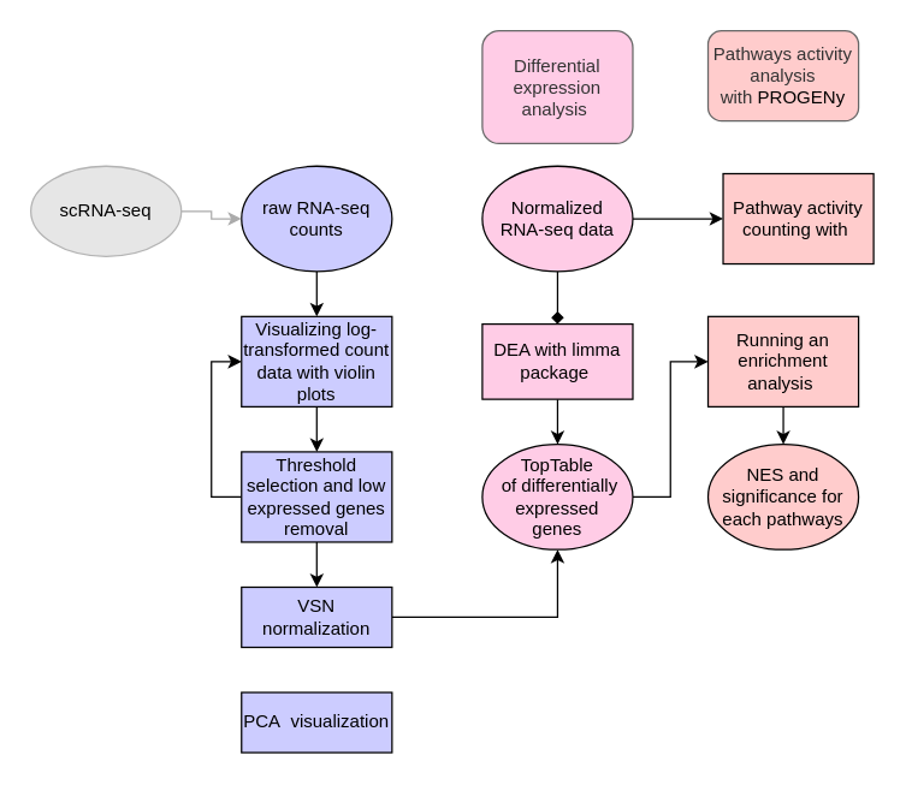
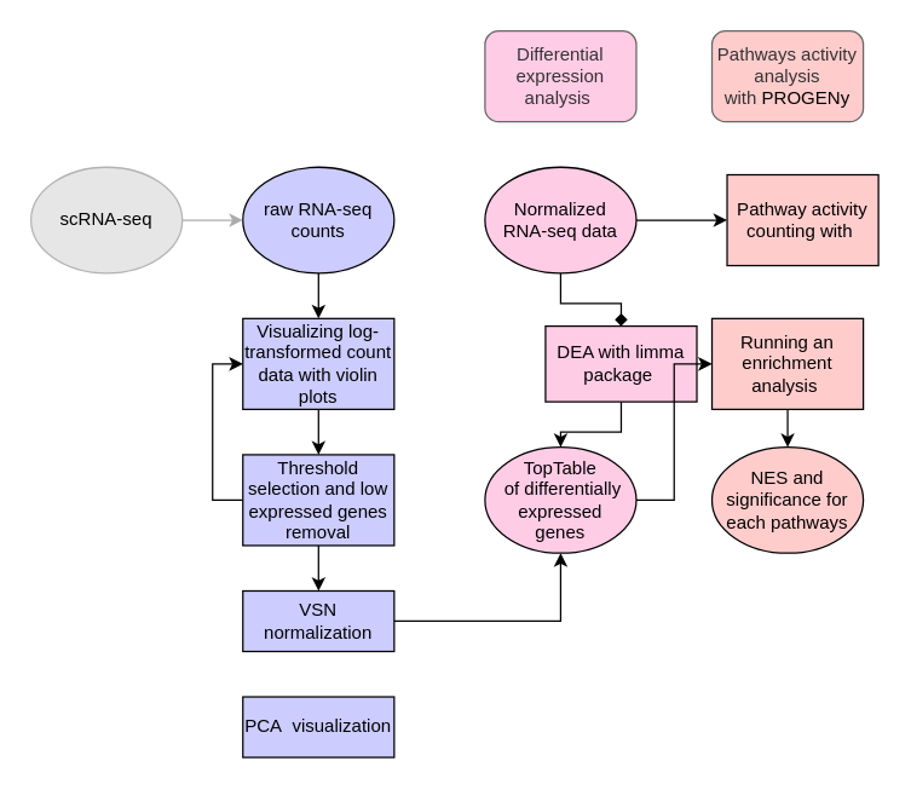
  <mxCell id="0" />
  <mxCell id="1" parent="0" />
  <mxCell id="2" style="edgeStyle=orthogonalEdgeStyle;rounded=0;orthogonalLoop=1;jettySize=auto;html=1;exitX=0;exitY=0.5;exitDx=0;exitDy=0;entryX=0;entryY=0.5;entryDx=0;entryDy=0;" edge="1" parent="1" source="4" target="7"><mxGeometry relative="1" as="geometry"><Array as="points"><mxPoint x="140" y="330" /><mxPoint x="140" y="240" /></Array></mxGeometry></mxCell>
  <mxCell id="3" value="" style="edgeStyle=orthogonalEdgeStyle;rounded=0;orthogonalLoop=1;jettySize=auto;html=1;" edge="1" parent="1" source="4" target="17"><mxGeometry relative="1" as="geometry" /></mxCell>
  <mxCell id="4" value="Threshold selection and low expressed genes removal" style="rounded=0;whiteSpace=wrap;html=1;fillColor=#CCCCFF;" vertex="1" parent="1"><mxGeometry x="160" y="300" width="100" height="60" as="geometry" /></mxCell>
  <mxCell id="5" value="PCA&amp;nbsp; visualization" style="rounded=0;whiteSpace=wrap;html=1;fillColor=#CCCCFF;" vertex="1" parent="1"><mxGeometry x="160" y="460" width="100" height="40" as="geometry" /></mxCell>
  <mxCell id="6" style="edgeStyle=orthogonalEdgeStyle;rounded=0;orthogonalLoop=1;jettySize=auto;html=1;exitX=0.5;exitY=1;exitDx=0;exitDy=0;entryX=0.5;entryY=0;entryDx=0;entryDy=0;" edge="1" parent="1" source="7" target="4"><mxGeometry relative="1" as="geometry" /></mxCell>
  <mxCell id="7" value="Visualizing log-transformed count data with violin plots" style="rounded=0;whiteSpace=wrap;html=1;fillColor=#CCCCFF;" vertex="1" parent="1"><mxGeometry x="160" y="210" width="100" height="60" as="geometry" /></mxCell>
  <mxCell id="8" style="edgeStyle=orthogonalEdgeStyle;rounded=0;orthogonalLoop=1;jettySize=auto;html=1;entryX=0.5;entryY=0;entryDx=0;entryDy=0;" edge="1" parent="1" source="9" target="19"><mxGeometry relative="1" as="geometry" /></mxCell>
- <mxCell id="9" value="DEA with limma package&amp;nbsp;" style="rounded=0;whiteSpace=wrap;html=1;fillColor=#FFCCE6;" vertex="1" parent="1"><mxGeometry x="320" y="215" width="100" height="50" as="geometry" /></mxCell>
+ <mxCell id="9" value="DEA with limma package&amp;nbsp;" style="rounded=0;whiteSpace=wrap;html=1;fillColor=#FFCCE6;" vertex="1" parent="1"><mxGeometry x="360" y="215" width="100" height="50" as="geometry" /></mxCell>
  <mxCell id="10" style="edgeStyle=orthogonalEdgeStyle;rounded=0;orthogonalLoop=1;jettySize=auto;html=1;exitX=0.5;exitY=1;exitDx=0;exitDy=0;entryX=0.5;entryY=0;entryDx=0;entryDy=0;" edge="1" parent="1" source="11" target="7"><mxGeometry relative="1" as="geometry" /></mxCell>
  <mxCell id="11" value="&lt;span style=&quot;&quot;&gt;raw RNA-seq counts&lt;/span&gt;" style="ellipse;whiteSpace=wrap;html=1;rounded=1;fillColor=#CCCCFF;" vertex="1" parent="1"><mxGeometry x="160" y="110" width="100" height="70" as="geometry" /></mxCell>
  <mxCell id="12" style="edgeStyle=orthogonalEdgeStyle;rounded=0;orthogonalLoop=1;jettySize=auto;html=1;exitX=0.5;exitY=1;exitDx=0;exitDy=0;entryX=0.5;entryY=0;entryDx=0;entryDy=0;endArrow=diamond;" edge="1" parent="1" source="14" target="9"><mxGeometry relative="1" as="geometry" /></mxCell>
  <mxCell id="13" style="edgeStyle=orthogonalEdgeStyle;rounded=0;orthogonalLoop=1;jettySize=auto;html=1;entryX=0;entryY=0.5;entryDx=0;entryDy=0;strokeColor=#000000;fillColor=#000000;" edge="1" parent="1" source="14" target="23"><mxGeometry relative="1" as="geometry" /></mxCell>
  <mxCell id="14" value="Normalized &lt;br&gt;RNA-seq data" style="ellipse;whiteSpace=wrap;html=1;rounded=1;fillColor=#FFCCE6;" vertex="1" parent="1"><mxGeometry x="320" y="110" width="100" height="70" as="geometry" /></mxCell>
- <mxCell id="15" value="Differential expression analysis&amp;nbsp;" style="rounded=1;whiteSpace=wrap;html=1;fillColor=#FFCCE6;strokeColor=#666666;fontColor=#333333;" vertex="1" parent="1"><mxGeometry x="320" y="20" width="100" height="75" as="geometry" /></mxCell>
+ <mxCell id="15" value="Differential expression analysis&amp;nbsp;" style="rounded=1;whiteSpace=wrap;html=1;fillColor=#FFCCE6;strokeColor=#666666;fontColor=#333333;" vertex="1" parent="1"><mxGeometry x="320" y="20" width="100" height="60" as="geometry" /></mxCell>
  <mxCell id="16" style="edgeStyle=orthogonalEdgeStyle;rounded=0;orthogonalLoop=1;jettySize=auto;html=1;" edge="1" parent="1" source="17" target="19"><mxGeometry relative="1" as="geometry" /></mxCell>
  <mxCell id="17" value="VSN normalization" style="rounded=0;whiteSpace=wrap;html=1;fillColor=#CCCCFF;" vertex="1" parent="1"><mxGeometry x="160" y="390" width="100" height="40" as="geometry" /></mxCell>
  <mxCell id="18" style="edgeStyle=orthogonalEdgeStyle;rounded=0;orthogonalLoop=1;jettySize=auto;html=1;exitX=1;exitY=0.5;exitDx=0;exitDy=0;strokeColor=#000000;fillColor=#000000;entryX=0;entryY=0.5;entryDx=0;entryDy=0;" edge="1" parent="1" source="19" target="25"><mxGeometry relative="1" as="geometry"><mxPoint x="460" y="250" as="targetPoint" /></mxGeometry></mxCell>
  <mxCell id="19" value="&lt;span style=&quot;&quot;&gt;TopTable&lt;br&gt;&amp;nbsp;of differentially expressed &lt;br&gt;genes&lt;/span&gt;" style="ellipse;whiteSpace=wrap;html=1;rounded=1;fillColor=#FFCCE6;" vertex="1" parent="1"><mxGeometry x="320" y="295" width="100" height="70" as="geometry" /></mxCell>
  <mxCell id="20" style="edgeStyle=orthogonalEdgeStyle;rounded=0;orthogonalLoop=1;jettySize=auto;html=1;entryX=0;entryY=0.5;entryDx=0;entryDy=0;strokeColor=#ABABAB;" edge="1" parent="1" source="21" target="11"><mxGeometry relative="1" as="geometry" /></mxCell>
- <mxCell id="21" value="scRNA-seq" style="ellipse;whiteSpace=wrap;html=1;rounded=1;strokeColor=#B3B3B3;fillColor=#E6E6E6;" vertex="1" parent="1"><mxGeometry x="20" y="110" width="100" height="60" as="geometry" /></mxCell>
+ <mxCell id="21" value="scRNA-seq" style="ellipse;whiteSpace=wrap;html=1;rounded=1;strokeColor=#B3B3B3;fillColor=#E6E6E6;" vertex="1" parent="1"><mxGeometry x="20" y="110" width="100" height="70" as="geometry" /></mxCell>
  <mxCell id="22" value="Pathways activity analysis with&amp;nbsp;&lt;span style=&quot;color: rgb(0, 0, 0);&quot;&gt;PROGENy&lt;/span&gt;" style="rounded=1;whiteSpace=wrap;html=1;fillColor=#FFCCCC;strokeColor=#666666;fontColor=#333333;" vertex="1" parent="1"><mxGeometry x="470" y="20" width="100" height="60" as="geometry" /></mxCell>
  <mxCell id="23" value="Pathway activity counting with&amp;nbsp;" style="rounded=0;whiteSpace=wrap;html=1;strokeColor=#000000;fillColor=#FFCCCC;" vertex="1" parent="1"><mxGeometry x="480" y="115" width="100" height="60" as="geometry" /></mxCell>
  <mxCell id="24" style="edgeStyle=orthogonalEdgeStyle;rounded=0;orthogonalLoop=1;jettySize=auto;html=1;exitX=0.5;exitY=1;exitDx=0;exitDy=0;entryX=0.5;entryY=0;entryDx=0;entryDy=0;strokeColor=#000000;fillColor=#000000;" edge="1" parent="1" source="25" target="26"><mxGeometry relative="1" as="geometry" /></mxCell>
  <mxCell id="25" value="Running an enrichment analysis&amp;nbsp;" style="rounded=0;whiteSpace=wrap;html=1;strokeColor=#000000;fillColor=#FFCCCC;" vertex="1" parent="1"><mxGeometry x="470" y="210" width="100" height="60" as="geometry" /></mxCell>
  <mxCell id="26" value="NES and significance for each pathways" style="ellipse;whiteSpace=wrap;html=1;rounded=1;fillColor=#FFCCCC;" vertex="1" parent="1"><mxGeometry x="470" y="295" width="100" height="70" as="geometry" /></mxCell>
